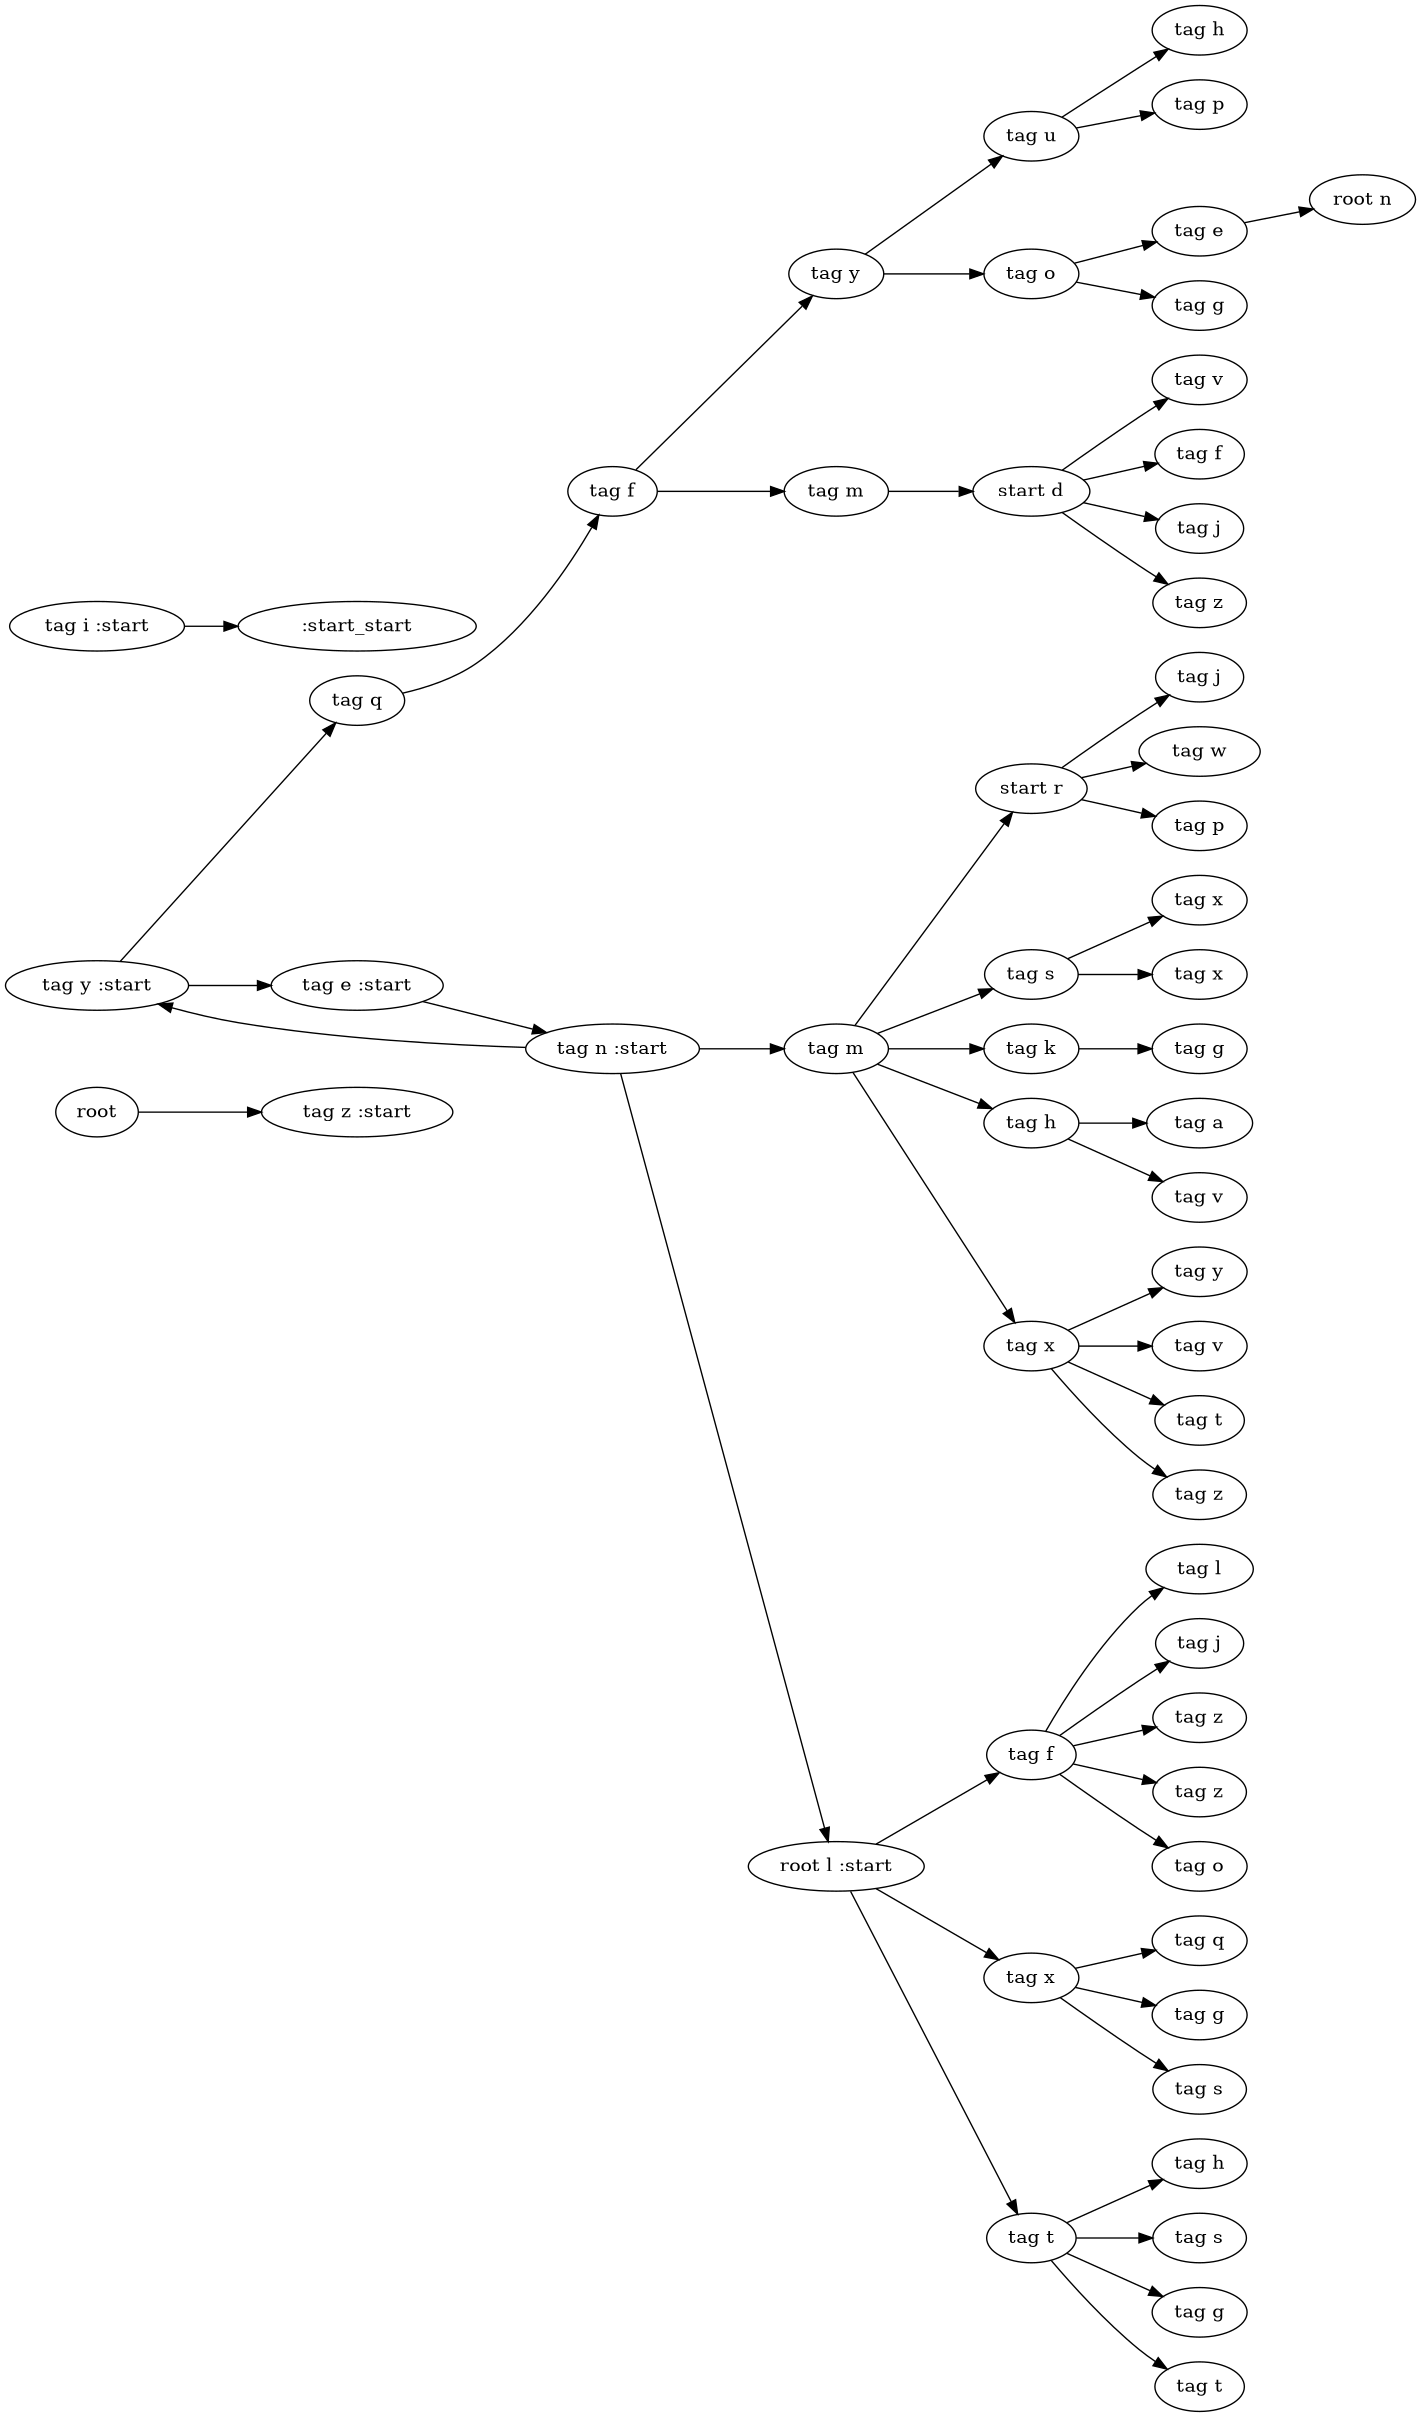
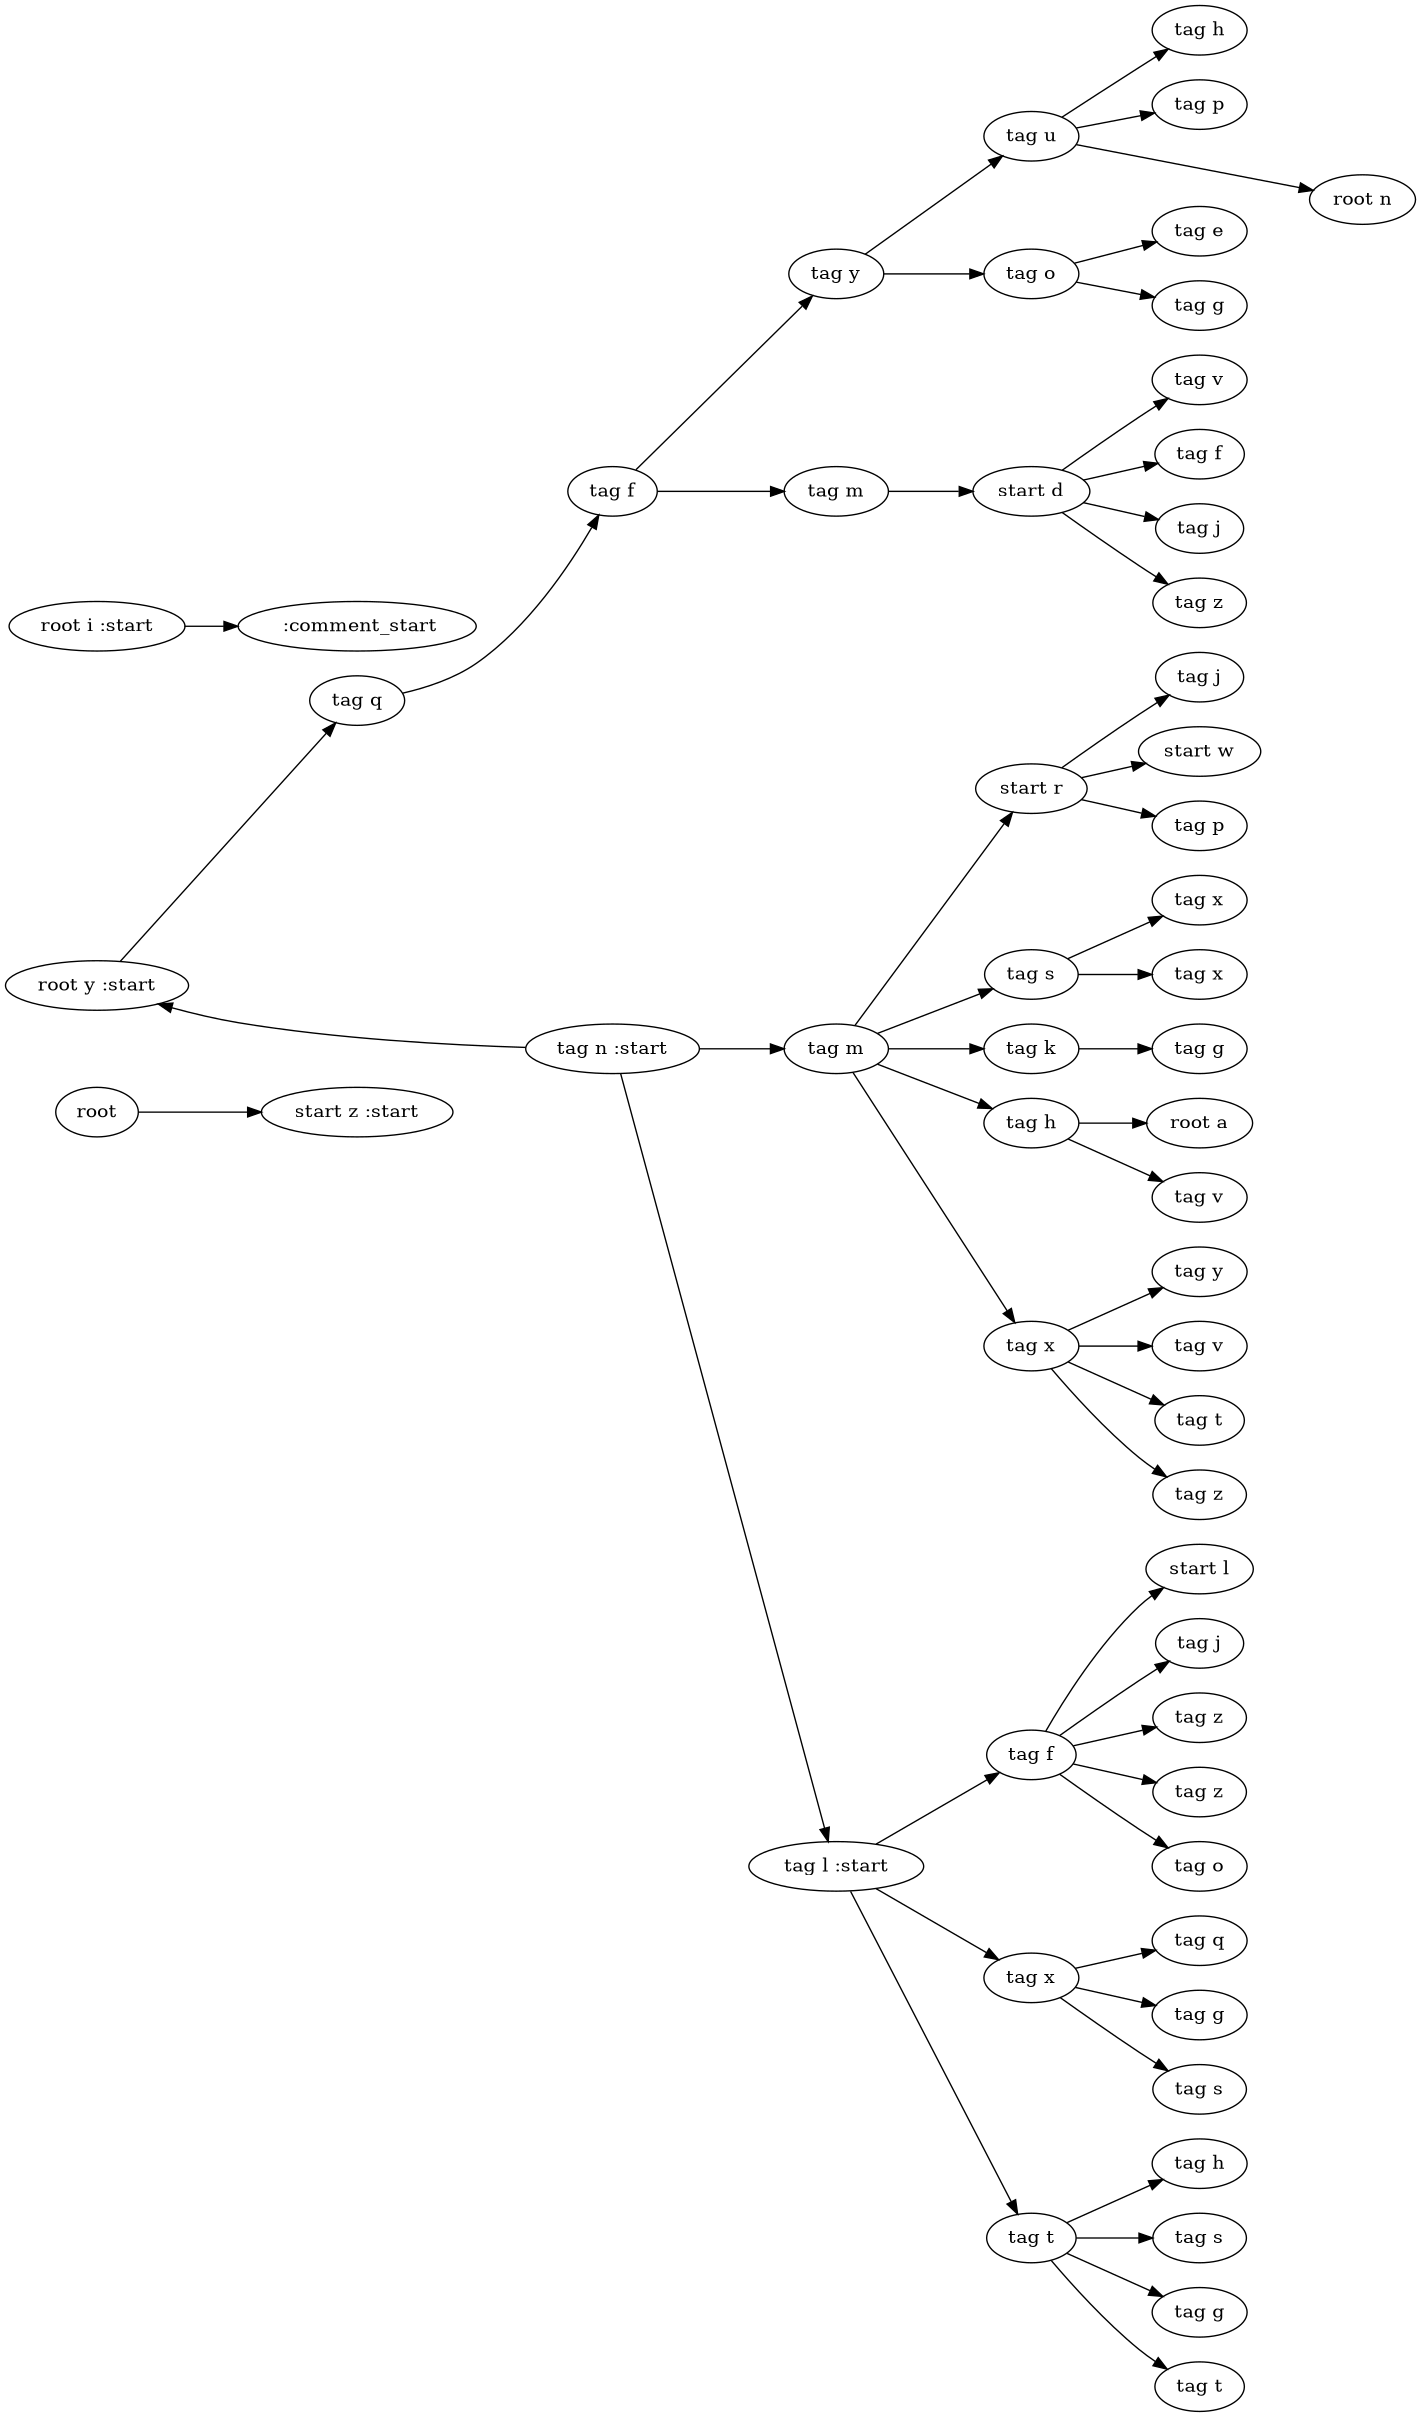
  digraph {
    rankdir=LR
    n1 [label=root]
-   n2 [label="tag z :start"]
-   n3 [label="tag y :start"]
+   n2 [label="start z :start"]
+   n3 [label="root y :start"]
    n4 [label="tag q"]
-   n5 [label="tag e :start"]
    n6 [label="tag f"]
    n7 [label="tag n :start"]
    n8 [label="tag y"]
    n9 [label="tag m"]
    n10 [label="tag u"]
    n11 [label="tag o"]
    n12 [label="start d"]
    n13 [label="tag h"]
    n14 [label="tag p"]
    n15 [label="root n"]
    n16 [label="tag e"]
    n17 [label="tag g"]
    n18 [label="tag v"]
    n19 [label="tag f"]
    n20 [label="tag j"]
    n21 [label="tag z"]
    n22 [label="tag m"]
-   n23 [label="root l :start"]
+   n23 [label="tag l :start"]
    n24 [label="start r"]
    n25 [label="tag s"]
    n26 [label="tag k"]
    n27 [label="tag h"]
    n28 [label="tag x"]
    n29 [label="tag f"]
    n30 [label="tag x"]
    n31 [label="tag t"]
    n32 [label="tag j"]
-   n33 [label="tag w"]
+   n33 [label="start w"]
    n34 [label="tag p"]
    n35 [label="tag x"]
    n36 [label="tag x"]
    n37 [label="tag g"]
-   n38 [label="tag a"]
+   n38 [label="root a"]
    n39 [label="tag v"]
    n40 [label="tag y"]
    n41 [label="tag v"]
    n42 [label="tag t"]
    n43 [label="tag z"]
-   n44 [label="tag l"]
+   n44 [label="start l"]
    n45 [label="tag j"]
    n46 [label="tag z"]
    n47 [label="tag z"]
    n48 [label="tag o"]
    n49 [label="tag q"]
    n50 [label="tag g"]
    n51 [label="tag s"]
    n52 [label="tag h"]
    n53 [label="tag s"]
    n54 [label="tag g"]
    n55 [label="tag t"]
-   n56 [label="tag i :start"]
-   n57 [label=":start_start"]
+   n56 [label="root i :start"]
+   n57 [label=" :comment_start"]
    n1 -> n2
    n3 -> n4
-   n3 -> n5
    n4 -> n6
-   n5 -> n7
    n6 -> n8
    n6 -> n9
    n7 -> n3
    n7 -> n22
    n7 -> n23
    n8 -> n10
    n8 -> n11
    n9 -> n12
    n10 -> n13
    n10 -> n14
-   n16 -> n15
+   n10 -> n15
    n11 -> n16
    n11 -> n17
    n12 -> n18
    n12 -> n19
    n12 -> n20
    n12 -> n21
    n22 -> n24
    n22 -> n25
    n22 -> n26
    n22 -> n27
    n22 -> n28
    n23 -> n29
    n23 -> n30
    n23 -> n31
    n24 -> n32
    n24 -> n33
    n24 -> n34
    n25 -> n35
    n25 -> n36
    n26 -> n37
    n27 -> n38
    n27 -> n39
    n28 -> n40
    n28 -> n41
    n28 -> n42
    n28 -> n43
    n29 -> n44
    n29 -> n45
    n29 -> n46
    n29 -> n47
    n29 -> n48
    n30 -> n49
    n30 -> n50
    n30 -> n51
    n31 -> n52
    n31 -> n53
    n31 -> n54
    n31 -> n55
    n56 -> n57
  }
